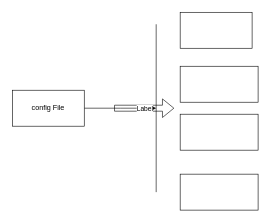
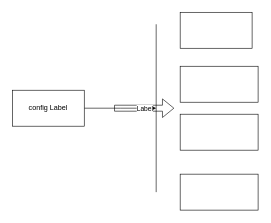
  <mxCell id="0" />
  <mxCell id="1" parent="0" />
  <mxCell id="2" style="edgeStyle=orthogonalEdgeStyle;rounded=0;orthogonalLoop=1;jettySize=auto;html=1;" edge="1" parent="1" source="3"><mxGeometry relative="1" as="geometry"><mxPoint x="260" y="180" as="targetPoint" /></mxGeometry></mxCell>
- <mxCell id="3" value="config File" style="rounded=0;whiteSpace=wrap;html=1;" vertex="1" parent="1"><mxGeometry x="20" y="150" width="120" height="60" as="geometry" /></mxCell>
+ <mxCell id="3" value="config Label" style="rounded=0;whiteSpace=wrap;html=1;" vertex="1" parent="1"><mxGeometry x="20" y="150" width="120" height="60" as="geometry" /></mxCell>
  <mxCell id="4" value="" style="rounded=0;whiteSpace=wrap;html=1;" vertex="1" parent="1"><mxGeometry x="300" y="110" width="130" height="60" as="geometry" /></mxCell>
  <mxCell id="5" value="" style="rounded=0;whiteSpace=wrap;html=1;" vertex="1" parent="1"><mxGeometry x="300" y="20" width="120" height="60" as="geometry" /></mxCell>
  <mxCell id="6" value="" style="rounded=0;whiteSpace=wrap;html=1;" vertex="1" parent="1"><mxGeometry x="300" y="190" width="130" height="60" as="geometry" /></mxCell>
  <mxCell id="7" value="" style="rounded=0;whiteSpace=wrap;html=1;" vertex="1" parent="1"><mxGeometry x="300" y="290" width="130" height="60" as="geometry" /></mxCell>
  <mxCell id="8" value="" style="endArrow=none;html=1;" edge="1" parent="1"><mxGeometry width="50" height="50" relative="1" as="geometry"><mxPoint x="260" y="320" as="sourcePoint" /><mxPoint x="260" y="40" as="targetPoint" /></mxGeometry></mxCell>
  <mxCell id="9" value="" style="endArrow=classic;html=1;shape=flexArrow;" edge="1" parent="1"><mxGeometry relative="1" as="geometry"><mxPoint x="190" y="180" as="sourcePoint" /><mxPoint x="290" y="180" as="targetPoint" /></mxGeometry></mxCell>
  <mxCell id="10" value="Label" style="edgeLabel;resizable=0;html=1;align=center;verticalAlign=middle;" connectable="0" vertex="1" parent="9"><mxGeometry relative="1" as="geometry" /></mxCell>
